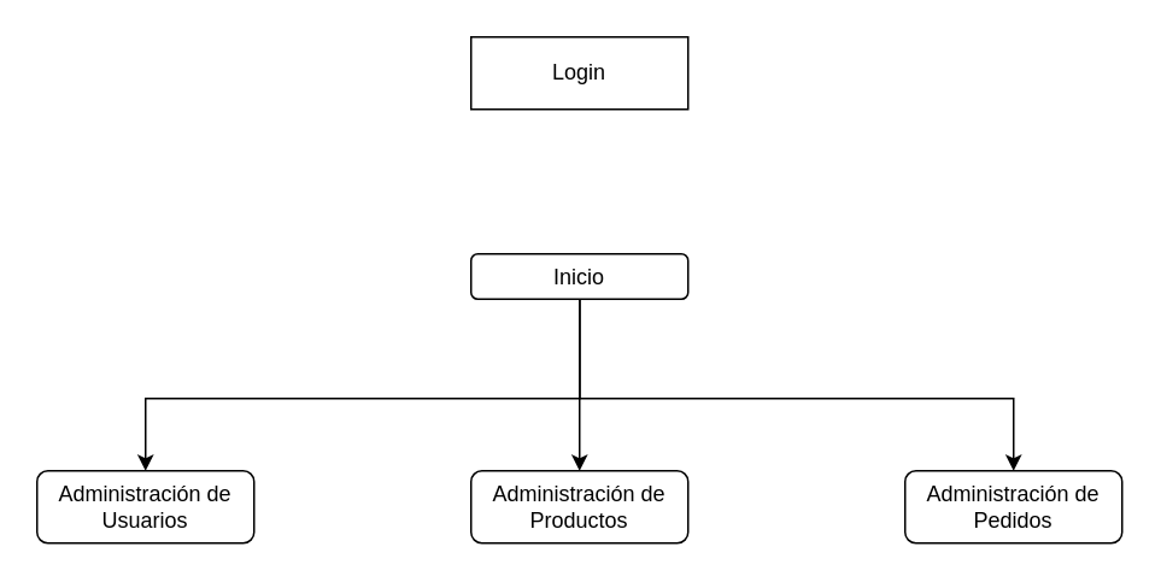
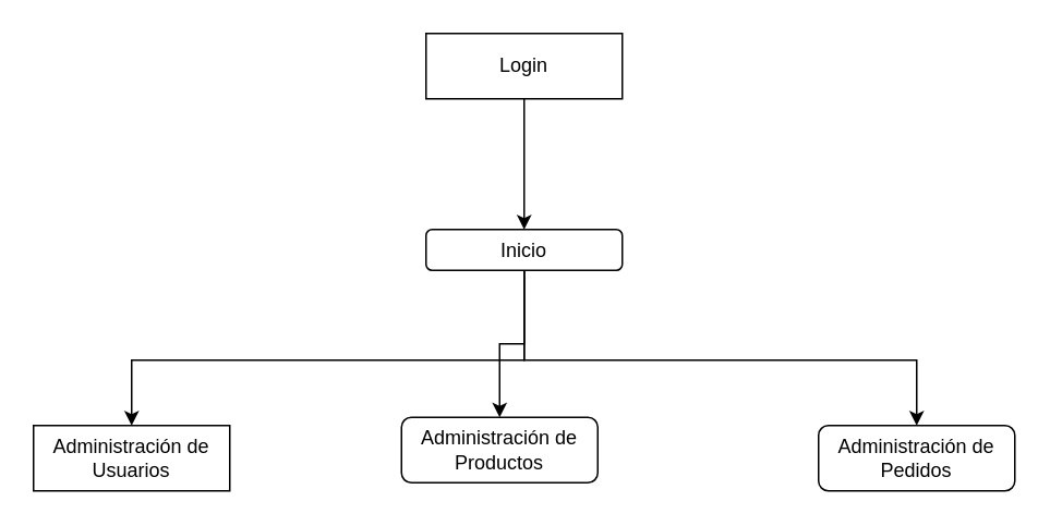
  <mxCell id="0" />
  <mxCell id="1" parent="0" />
  <mxCell id="2" style="edgeStyle=orthogonalEdgeStyle;rounded=0;orthogonalLoop=1;jettySize=auto;html=1;" edge="1" parent="1" source="5" target="8"><mxGeometry relative="1" as="geometry"><Array as="points"><mxPoint x="320" y="220" /><mxPoint x="80" y="220" /></Array></mxGeometry></mxCell>
  <mxCell id="3" style="edgeStyle=orthogonalEdgeStyle;rounded=0;orthogonalLoop=1;jettySize=auto;html=1;entryX=0.5;entryY=0;entryDx=0;entryDy=0;" edge="1" parent="1" source="5" target="9"><mxGeometry relative="1" as="geometry" /></mxCell>
  <mxCell id="4" style="edgeStyle=orthogonalEdgeStyle;rounded=0;orthogonalLoop=1;jettySize=auto;html=1;" edge="1" parent="1" source="5" target="10"><mxGeometry relative="1" as="geometry"><Array as="points"><mxPoint x="320" y="220" /><mxPoint x="560" y="220" /></Array></mxGeometry></mxCell>
  <mxCell id="5" value="Inicio" style="rounded=1;whiteSpace=wrap;html=1;" vertex="1" parent="1"><mxGeometry x="260" y="140" width="120" height="25" as="geometry" /></mxCell>
+ <mxCell id="6" style="edgeStyle=orthogonalEdgeStyle;rounded=0;orthogonalLoop=1;jettySize=auto;html=1;entryX=0.5;entryY=0;entryDx=0;entryDy=0;" edge="1" parent="1" source="7" target="5"><mxGeometry relative="1" as="geometry" /></mxCell>
  <mxCell id="7" value="Login" style="whiteSpace=wrap;html=1;rounded=0;" vertex="1" parent="1"><mxGeometry x="260" y="20" width="120" height="40" as="geometry" /></mxCell>
- <mxCell id="8" value="Administración de Usuarios" style="rounded=1;whiteSpace=wrap;html=1;" vertex="1" parent="1"><mxGeometry x="20" y="260" width="120" height="40" as="geometry" /></mxCell>
- <mxCell id="9" value="Administración de Productos" style="rounded=1;whiteSpace=wrap;html=1;" vertex="1" parent="1"><mxGeometry x="260" y="260" width="120" height="40" as="geometry" /></mxCell>
+ <mxCell id="8" value="Administración de Usuarios" style="whiteSpace=wrap;html=1;rounded=0;" vertex="1" parent="1"><mxGeometry x="20" y="260" width="120" height="40" as="geometry" /></mxCell>
+ <mxCell id="9" value="Administración de Productos" style="rounded=1;whiteSpace=wrap;html=1;" vertex="1" parent="1"><mxGeometry x="245" y="255" width="120" height="40" as="geometry" /></mxCell>
  <mxCell id="10" value="Administración de Pedidos" style="rounded=1;whiteSpace=wrap;html=1;" vertex="1" parent="1"><mxGeometry x="500" y="260" width="120" height="40" as="geometry" /></mxCell>
